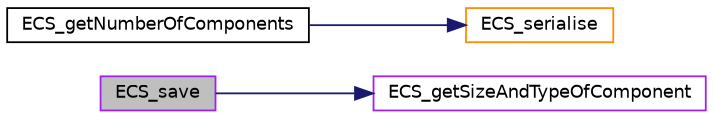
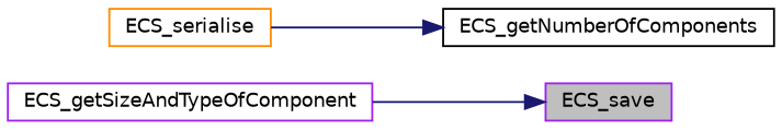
  digraph {
    rankdir=LR
    node [color=purple fillcolor=white fontname=Helvetica fontsize=10 shape=record style=filled]
    edge [color=midnightblue fontname=Helvetica fontsize=10 labelfontname=Helvetica labelfontsize=10 style=solid]
    n1 [fillcolor=grey75 fontcolor=black height=0.2 label=ECS_save width=0.4]
    n2 [height=0.2 label=ECS_getSizeAndTypeOfComponent width=0.4]
    n3 [color=darkorange height=0.2 label=ECS_serialise width=0.4]
    n4 [color=black height=0.2 label=ECS_getNumberOfComponents width=0.4]
-   n1 -> n2
-   n4 -> n3
+   n2 -> n1
+   n3 -> n4
  }
